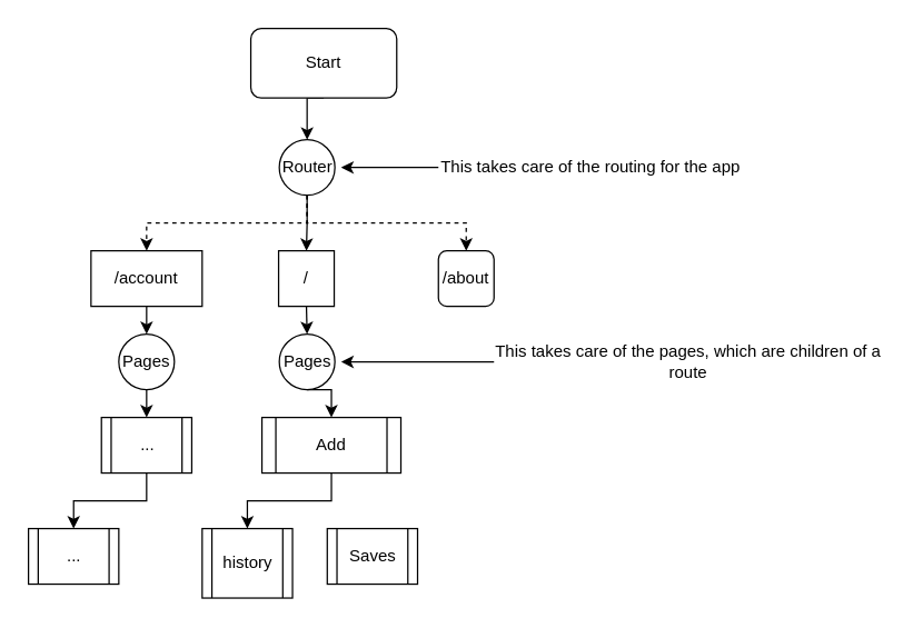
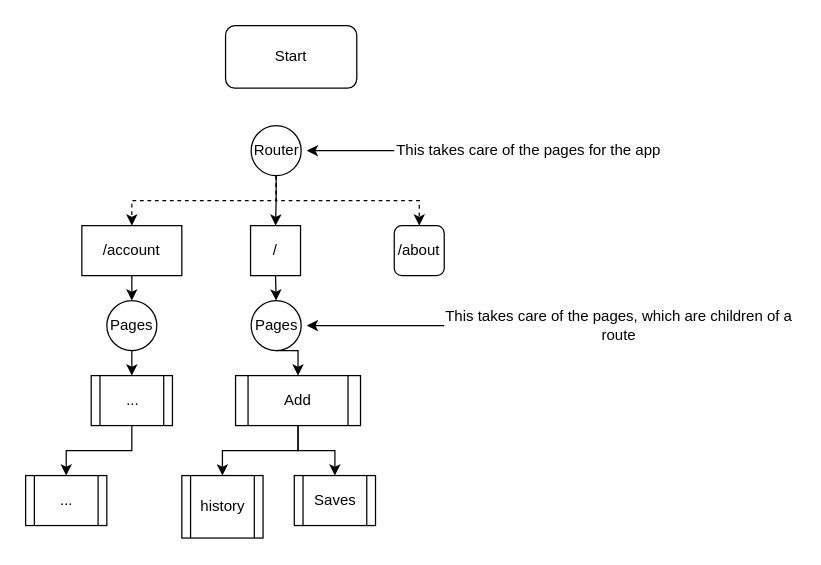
  <mxCell id="0" />
  <mxCell id="1" parent="0" />
- <mxCell id="2" style="edgeStyle=orthogonalEdgeStyle;rounded=0;orthogonalLoop=1;jettySize=auto;html=1;exitX=0.5;exitY=1;exitDx=0;exitDy=0;entryX=0.5;entryY=0;entryDx=0;entryDy=0;" edge="1" parent="1" source="3" target="7"><mxGeometry relative="1" as="geometry" /></mxCell>
  <mxCell id="3" value="Start" style="rounded=1;whiteSpace=wrap;html=1;" vertex="1" parent="1"><mxGeometry x="180" y="20" width="105" height="50" as="geometry" /></mxCell>
  <mxCell id="4" style="edgeStyle=orthogonalEdgeStyle;rounded=0;orthogonalLoop=1;jettySize=auto;html=1;exitX=0.5;exitY=1;exitDx=0;exitDy=0;entryX=0.5;entryY=0;entryDx=0;entryDy=0;" edge="1" parent="1" source="7" target="9"><mxGeometry relative="1" as="geometry" /></mxCell>
  <mxCell id="5" style="edgeStyle=orthogonalEdgeStyle;rounded=0;orthogonalLoop=1;jettySize=auto;html=1;exitX=0.5;exitY=1;exitDx=0;exitDy=0;entryX=0.5;entryY=0;entryDx=0;entryDy=0;dashed=1;" edge="1" parent="1" source="7" target="15"><mxGeometry relative="1" as="geometry" /></mxCell>
  <mxCell id="6" style="edgeStyle=orthogonalEdgeStyle;rounded=0;orthogonalLoop=1;jettySize=auto;html=1;exitX=0.5;exitY=1;exitDx=0;exitDy=0;entryX=0.5;entryY=0;entryDx=0;entryDy=0;dashed=1;" edge="1" parent="1" source="7" target="23"><mxGeometry relative="1" as="geometry" /></mxCell>
  <mxCell id="7" value="Router" style="ellipse;whiteSpace=wrap;html=1;aspect=fixed;" vertex="1" parent="1"><mxGeometry x="200.5" y="100" width="40" height="40" as="geometry" /></mxCell>
  <mxCell id="8" style="edgeStyle=orthogonalEdgeStyle;rounded=0;orthogonalLoop=1;jettySize=auto;html=1;exitX=0.5;exitY=1;exitDx=0;exitDy=0;entryX=0.5;entryY=0;entryDx=0;entryDy=0;" edge="1" parent="1" source="9" target="21"><mxGeometry relative="1" as="geometry" /></mxCell>
  <mxCell id="9" value="/" style="rounded=0;whiteSpace=wrap;html=1;" vertex="1" parent="1"><mxGeometry x="200" y="180" width="40" height="40" as="geometry" /></mxCell>
  <mxCell id="10" style="edgeStyle=orthogonalEdgeStyle;rounded=0;orthogonalLoop=1;jettySize=auto;html=1;exitX=0.5;exitY=1;exitDx=0;exitDy=0;entryX=0.5;entryY=0;entryDx=0;entryDy=0;" edge="1" parent="1" source="12" target="14"><mxGeometry relative="1" as="geometry" /></mxCell>
+ <mxCell id="11" style="edgeStyle=orthogonalEdgeStyle;rounded=0;orthogonalLoop=1;jettySize=auto;html=1;exitX=0.5;exitY=1;exitDx=0;exitDy=0;entryX=0.5;entryY=0;entryDx=0;entryDy=0;" edge="1" parent="1" source="12" target="13"><mxGeometry relative="1" as="geometry" /></mxCell>
  <mxCell id="12" value="Add" style="shape=process;whiteSpace=wrap;html=1;backgroundOutline=1;" vertex="1" parent="1"><mxGeometry x="188" y="300" width="100" height="40" as="geometry" /></mxCell>
  <mxCell id="13" value="Saves" style="shape=process;whiteSpace=wrap;html=1;backgroundOutline=1;" vertex="1" parent="1"><mxGeometry x="235" y="380" width="65" height="40" as="geometry" /></mxCell>
  <mxCell id="14" value="history" style="shape=process;whiteSpace=wrap;html=1;backgroundOutline=1;" vertex="1" parent="1"><mxGeometry x="145" y="380" width="65" height="50" as="geometry" /></mxCell>
  <mxCell id="15" value="/about" style="whiteSpace=wrap;html=1;rounded=1;" vertex="1" parent="1"><mxGeometry x="315" y="180" width="40" height="40" as="geometry" /></mxCell>
  <mxCell id="16" style="edgeStyle=orthogonalEdgeStyle;rounded=0;orthogonalLoop=1;jettySize=auto;html=1;exitX=0;exitY=0.5;exitDx=0;exitDy=0;" edge="1" parent="1" source="17"><mxGeometry relative="1" as="geometry"><mxPoint x="245" y="120" as="targetPoint" /></mxGeometry></mxCell>
- <mxCell id="17" value="This takes care of the routing for the app" style="text;html=1;align=left;verticalAlign=middle;whiteSpace=wrap;rounded=0;" vertex="1" parent="1"><mxGeometry x="315" y="105" width="230" height="30" as="geometry" /></mxCell>
+ <mxCell id="17" value="This takes care of the pages for the app" style="text;html=1;align=left;verticalAlign=middle;whiteSpace=wrap;rounded=0;" vertex="1" parent="1"><mxGeometry x="315" y="105" width="230" height="30" as="geometry" /></mxCell>
  <mxCell id="18" style="edgeStyle=orthogonalEdgeStyle;rounded=0;orthogonalLoop=1;jettySize=auto;html=1;exitX=0;exitY=0.5;exitDx=0;exitDy=0;" edge="1" parent="1" source="19"><mxGeometry relative="1" as="geometry"><mxPoint x="245" y="260" as="targetPoint" /></mxGeometry></mxCell>
  <mxCell id="19" value="This takes care of the pages, which are children of a route" style="text;html=1;align=center;verticalAlign=middle;whiteSpace=wrap;rounded=0;" vertex="1" parent="1"><mxGeometry x="355" y="245" width="280" height="30" as="geometry" /></mxCell>
  <mxCell id="20" style="edgeStyle=orthogonalEdgeStyle;rounded=0;orthogonalLoop=1;jettySize=auto;html=1;exitX=0.5;exitY=1;exitDx=0;exitDy=0;entryX=0.5;entryY=0;entryDx=0;entryDy=0;" edge="1" parent="1" source="21" target="12"><mxGeometry relative="1" as="geometry" /></mxCell>
  <mxCell id="21" value="Pages" style="ellipse;whiteSpace=wrap;html=1;aspect=fixed;" vertex="1" parent="1"><mxGeometry x="200.5" y="240" width="40" height="40" as="geometry" /></mxCell>
  <mxCell id="22" style="edgeStyle=orthogonalEdgeStyle;rounded=0;orthogonalLoop=1;jettySize=auto;html=1;exitX=0.5;exitY=1;exitDx=0;exitDy=0;entryX=0.5;entryY=0;entryDx=0;entryDy=0;" edge="1" parent="1" source="23" target="25"><mxGeometry relative="1" as="geometry" /></mxCell>
  <mxCell id="23" value="/account" style="rounded=0;whiteSpace=wrap;html=1;" vertex="1" parent="1"><mxGeometry x="65" y="180" width="80" height="40" as="geometry" /></mxCell>
  <mxCell id="24" style="edgeStyle=orthogonalEdgeStyle;rounded=0;orthogonalLoop=1;jettySize=auto;html=1;exitX=0.5;exitY=1;exitDx=0;exitDy=0;entryX=0.5;entryY=0;entryDx=0;entryDy=0;" edge="1" parent="1" source="25" target="27"><mxGeometry relative="1" as="geometry" /></mxCell>
  <mxCell id="25" value="Pages" style="ellipse;whiteSpace=wrap;html=1;aspect=fixed;" vertex="1" parent="1"><mxGeometry x="85" y="240" width="40" height="40" as="geometry" /></mxCell>
  <mxCell id="26" value="" style="edgeStyle=orthogonalEdgeStyle;rounded=0;orthogonalLoop=1;jettySize=auto;html=1;" edge="1" parent="1" source="27" target="28"><mxGeometry relative="1" as="geometry" /></mxCell>
  <mxCell id="27" value="..." style="shape=process;whiteSpace=wrap;html=1;backgroundOutline=1;" vertex="1" parent="1"><mxGeometry x="72.5" y="300" width="65" height="40" as="geometry" /></mxCell>
  <mxCell id="28" value="..." style="shape=process;whiteSpace=wrap;html=1;backgroundOutline=1;" vertex="1" parent="1"><mxGeometry x="20" y="380" width="65" height="40" as="geometry" /></mxCell>
